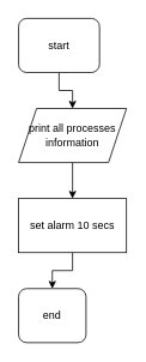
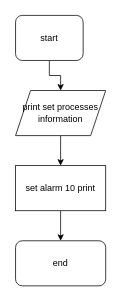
  <mxCell id="0" />
  <mxCell id="1" parent="0" />
  <mxCell id="2" value="" style="edgeStyle=orthogonalEdgeStyle;rounded=0;orthogonalLoop=1;jettySize=auto;html=1;" edge="1" parent="1" source="3" target="5"><mxGeometry relative="1" as="geometry" /></mxCell>
  <mxCell id="3" value="start" style="rounded=1;whiteSpace=wrap;html=1;" vertex="1" parent="1"><mxGeometry x="20" y="20" width="90" height="60" as="geometry" /></mxCell>
  <mxCell id="4" value="" style="edgeStyle=orthogonalEdgeStyle;rounded=0;orthogonalLoop=1;jettySize=auto;html=1;" edge="1" parent="1" source="5" target="7"><mxGeometry relative="1" as="geometry" /></mxCell>
- <mxCell id="5" value="print all processes&lt;div&gt;information&lt;/div&gt;" style="shape=parallelogram;perimeter=parallelogramPerimeter;whiteSpace=wrap;html=1;fixedSize=1;" vertex="1" parent="1"><mxGeometry x="20" y="120" width="120" height="60" as="geometry" /></mxCell>
+ <mxCell id="5" value="print set processes&lt;div&gt;information&lt;/div&gt;" style="shape=parallelogram;perimeter=parallelogramPerimeter;whiteSpace=wrap;html=1;fixedSize=1;" vertex="1" parent="1"><mxGeometry x="20" y="120" width="120" height="60" as="geometry" /></mxCell>
  <mxCell id="6" value="" style="edgeStyle=orthogonalEdgeStyle;rounded=0;orthogonalLoop=1;jettySize=auto;html=1;" edge="1" parent="1" source="7" target="8"><mxGeometry relative="1" as="geometry" /></mxCell>
- <mxCell id="7" value="set alarm 10 secs" style="rounded=0;whiteSpace=wrap;html=1;" vertex="1" parent="1"><mxGeometry x="20" y="220" width="120" height="60" as="geometry" /></mxCell>
- <mxCell id="8" value="end" style="rounded=1;whiteSpace=wrap;html=1;" vertex="1" parent="1"><mxGeometry x="20" y="320" width="75" height="60" as="geometry" /></mxCell>
+ <mxCell id="7" value="set alarm 10 print" style="rounded=0;whiteSpace=wrap;html=1;" vertex="1" parent="1"><mxGeometry x="20" y="220" width="120" height="60" as="geometry" /></mxCell>
+ <mxCell id="8" value="end" style="rounded=1;whiteSpace=wrap;html=1;" vertex="1" parent="1"><mxGeometry x="20" y="320" width="120" height="60" as="geometry" /></mxCell>
